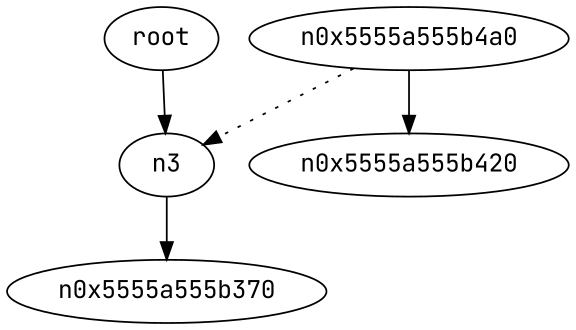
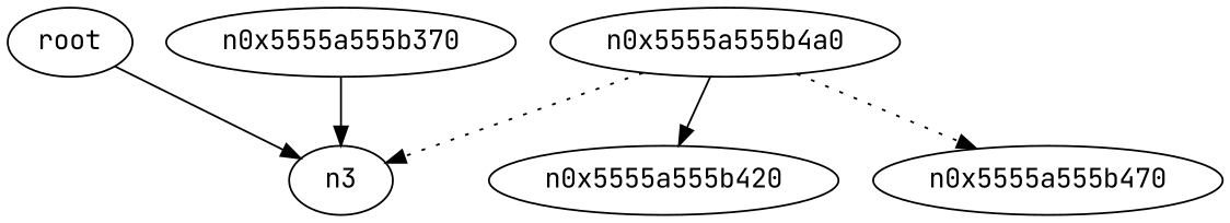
  digraph {
    fontname="JetBrains Mono"
    node [fontname="JetBrains Mono"]
    edge [fontname="JetBrains Mono" style=solid]
    n2 [label=root]
    n3
    n0x5555a555b370
    n0x5555a555b4a0
    n0x5555a555b420
+   n0x5555a555b470
    n2 -> n3
-   n3 -> n0x5555a555b370
+   n0x5555a555b370 -> n3
    n0x5555a555b4a0 -> n3 [style=dotted]
    n0x5555a555b4a0 -> n0x5555a555b420
+   n0x5555a555b4a0 -> n0x5555a555b470 [style=dotted]
  }
